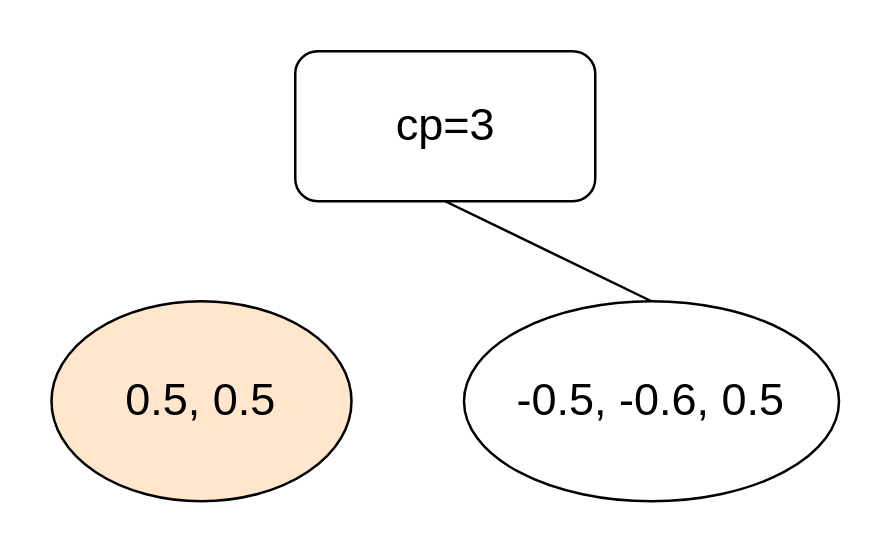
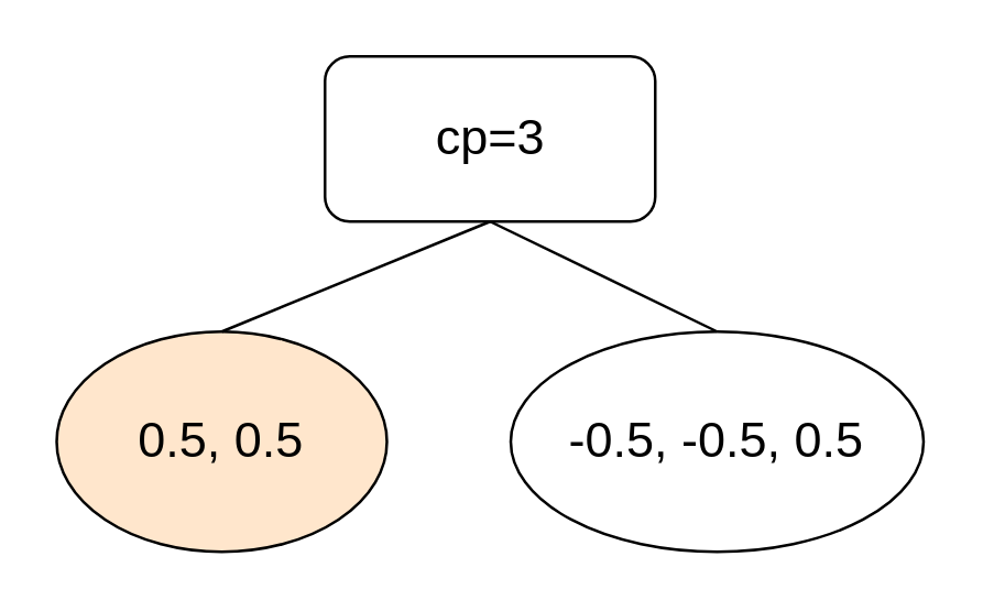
  <mxCell id="0" />
  <mxCell id="1" parent="0" />
  <mxCell id="2" value="&lt;font style=&quot;font-size: 18px&quot;&gt;cp=3&lt;/font&gt;" style="rounded=1;whiteSpace=wrap;html=1;" vertex="1" parent="1"><mxGeometry x="117.5" y="20" width="120" height="60" as="geometry" /></mxCell>
  <mxCell id="3" value="&lt;font style=&quot;font-size: 18px&quot;&gt;0.5, 0.5&lt;/font&gt;" style="ellipse;whiteSpace=wrap;html=1;fillColor=#ffe6cc;" vertex="1" parent="1"><mxGeometry x="20" y="120" width="120" height="80" as="geometry" /></mxCell>
- <mxCell id="4" value="&lt;font style=&quot;font-size: 18px&quot;&gt;-0.5, -0.6, 0.5&lt;/font&gt;" style="ellipse;whiteSpace=wrap;html=1;" vertex="1" parent="1"><mxGeometry x="185" y="120" width="150" height="80" as="geometry" /></mxCell>
+ <mxCell id="4" value="&lt;font style=&quot;font-size: 18px&quot;&gt;-0.5, -0.5, 0.5&lt;/font&gt;" style="ellipse;whiteSpace=wrap;html=1;" vertex="1" parent="1"><mxGeometry x="185" y="120" width="150" height="80" as="geometry" /></mxCell>
+ <mxCell id="5" value="" style="endArrow=none;html=1;exitX=0.5;exitY=1;exitDx=0;exitDy=0;entryX=0.5;entryY=0;entryDx=0;entryDy=0;" edge="1" parent="1" source="2" target="3"><mxGeometry width="50" height="50" relative="1" as="geometry"><mxPoint x="220" y="250" as="sourcePoint" /><mxPoint x="270" y="200" as="targetPoint" /></mxGeometry></mxCell>
  <mxCell id="6" value="" style="endArrow=none;html=1;exitX=0.5;exitY=1;exitDx=0;exitDy=0;entryX=0.5;entryY=0;entryDx=0;entryDy=0;" edge="1" parent="1" source="2" target="4"><mxGeometry width="50" height="50" relative="1" as="geometry"><mxPoint x="220" y="250" as="sourcePoint" /><mxPoint x="270" y="200" as="targetPoint" /></mxGeometry></mxCell>
